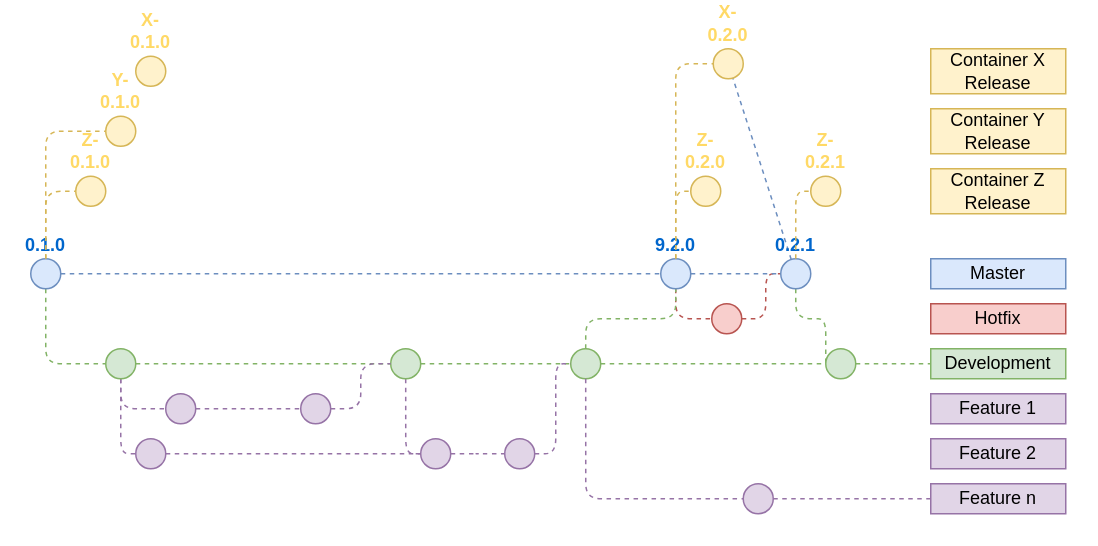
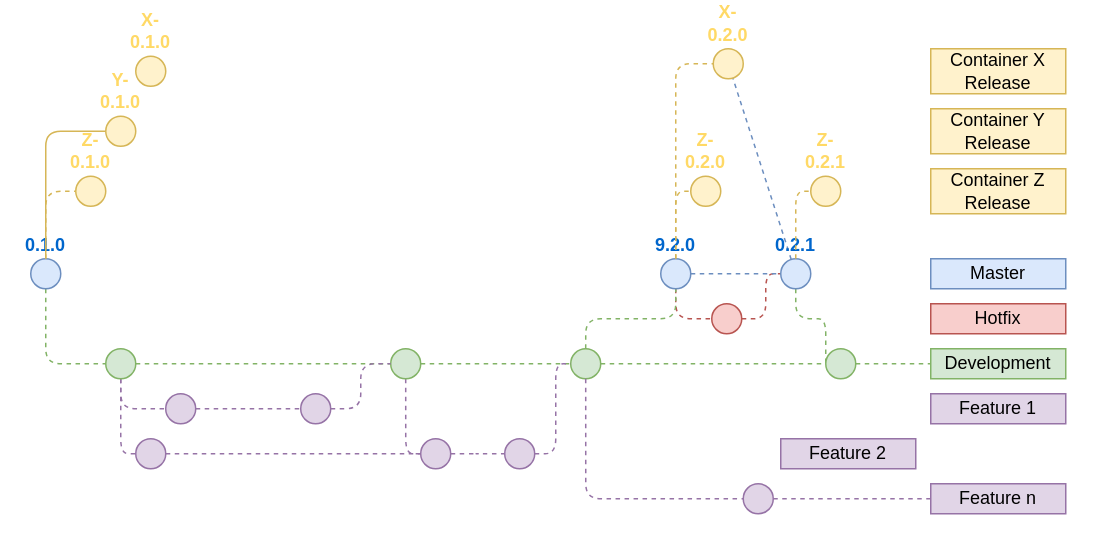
  <mxCell id="0" />
  <mxCell id="1" parent="0" />
  <mxCell id="2" value="" style="endArrow=none;dashed=1;html=1;fillColor=#dae8fc;strokeColor=#6c8ebf;" parent="1" source="9" target="52" edge="1"><mxGeometry width="50" height="50" relative="1" as="geometry"><mxPoint x="-160" y="170" as="sourcePoint" /><mxPoint x="520" y="170" as="targetPoint" /></mxGeometry></mxCell>
  <mxCell id="3" style="edgeStyle=orthogonalEdgeStyle;rounded=1;orthogonalLoop=1;jettySize=auto;html=1;dashed=1;endArrow=none;endFill=0;fillColor=#d5e8d4;strokeColor=#82b366;" parent="1" source="4" target="16" edge="1"><mxGeometry relative="1" as="geometry"><Array as="points"><mxPoint x="30" y="230" /></Array></mxGeometry></mxCell>
  <mxCell id="4" value="0.1.0" style="ellipse;whiteSpace=wrap;html=1;aspect=fixed;fillColor=#dae8fc;strokeColor=#6c8ebf;fontStyle=1;labelPosition=center;verticalLabelPosition=top;align=center;verticalAlign=bottom;fontColor=#0066CC;" parent="1" vertex="1"><mxGeometry x="20" y="160" width="20" height="20" as="geometry" /></mxCell>
  <mxCell id="5" value="Master" style="text;html=1;strokeColor=#6c8ebf;fillColor=#dae8fc;align=center;verticalAlign=middle;whiteSpace=wrap;rounded=0;" parent="1" vertex="1"><mxGeometry x="620" y="160" width="90" height="20" as="geometry" /></mxCell>
  <mxCell id="6" value="" style="endArrow=none;dashed=1;html=1;fillColor=#f8cecc;strokeColor=#b85450;entryX=0;entryY=0.5;entryDx=0;entryDy=0;endFill=0;" parent="1" source="8" target="9" edge="1"><mxGeometry width="50" height="50" relative="1" as="geometry"><mxPoint x="-160" y="250" as="sourcePoint" /><mxPoint x="400" y="222" as="targetPoint" /><Array as="points"><mxPoint x="510" y="200" /><mxPoint x="510" y="170" /></Array></mxGeometry></mxCell>
  <mxCell id="7" style="edgeStyle=orthogonalEdgeStyle;rounded=1;orthogonalLoop=1;jettySize=auto;html=1;dashed=1;endArrow=none;endFill=0;fontSize=12;fontColor=#FFB570;fillColor=#d5e8d4;strokeColor=#82b366;entryX=0;entryY=0.5;entryDx=0;entryDy=0;exitX=0.5;exitY=1;exitDx=0;exitDy=0;" parent="1" source="9" target="38" edge="1"><mxGeometry relative="1" as="geometry"><Array as="points"><mxPoint x="530" y="200" /><mxPoint x="550" y="200" /></Array></mxGeometry></mxCell>
  <mxCell id="8" value="" style="ellipse;whiteSpace=wrap;html=1;aspect=fixed;fillColor=#f8cecc;strokeColor=#b85450;" parent="1" vertex="1"><mxGeometry x="474" y="190" width="20" height="20" as="geometry" /></mxCell>
  <mxCell id="9" value="0.2.1" style="ellipse;whiteSpace=wrap;html=1;aspect=fixed;fillColor=#dae8fc;strokeColor=#6c8ebf;fontStyle=1;labelPosition=center;verticalLabelPosition=top;align=center;verticalAlign=bottom;fontColor=#0066CC;" parent="1" vertex="1"><mxGeometry x="520" y="160" width="20" height="20" as="geometry" /></mxCell>
  <mxCell id="10" value="" style="endArrow=none;dashed=1;html=1;fillColor=#dae8fc;strokeColor=#6c8ebf;" parent="1" source="24" target="9" edge="1"><mxGeometry width="50" height="50" relative="1" as="geometry"><mxPoint x="-150" y="170" as="sourcePoint" /><mxPoint x="500" y="170" as="targetPoint" /></mxGeometry></mxCell>
  <mxCell id="11" style="edgeStyle=orthogonalEdgeStyle;rounded=1;orthogonalLoop=1;jettySize=auto;html=1;fillColor=#f8cecc;strokeColor=#b85450;dashed=1;endArrow=none;endFill=0;" parent="1" source="24" target="8" edge="1"><mxGeometry relative="1" as="geometry"><Array as="points"><mxPoint x="450" y="200" /></Array></mxGeometry></mxCell>
  <mxCell id="12" value="Hotfix" style="text;html=1;strokeColor=#b85450;fillColor=#f8cecc;align=center;verticalAlign=middle;whiteSpace=wrap;rounded=0;" parent="1" vertex="1"><mxGeometry x="620" y="190" width="90" height="20" as="geometry" /></mxCell>
  <mxCell id="13" style="edgeStyle=orthogonalEdgeStyle;rounded=1;orthogonalLoop=1;jettySize=auto;html=1;dashed=1;endArrow=none;endFill=0;fillColor=#d5e8d4;strokeColor=#82b366;" parent="1" source="38" target="17" edge="1"><mxGeometry relative="1" as="geometry"><mxPoint x="500" y="230" as="targetPoint" /></mxGeometry></mxCell>
  <mxCell id="14" style="edgeStyle=orthogonalEdgeStyle;rounded=1;orthogonalLoop=1;jettySize=auto;html=1;dashed=1;endArrow=none;endFill=0;fontSize=10;fontColor=#FFB570;fillColor=#e1d5e7;strokeColor=#9673a6;" parent="1" source="16" target="39" edge="1"><mxGeometry relative="1" as="geometry"><Array as="points"><mxPoint x="80" y="240" /></Array></mxGeometry></mxCell>
  <mxCell id="15" style="edgeStyle=orthogonalEdgeStyle;rounded=1;orthogonalLoop=1;jettySize=auto;html=1;dashed=1;endArrow=none;endFill=0;fontSize=12;fontColor=#FFB570;fillColor=#e1d5e7;strokeColor=#9673a6;" parent="1" source="16" target="29" edge="1"><mxGeometry relative="1" as="geometry"><Array as="points"><mxPoint x="80" y="290" /></Array></mxGeometry></mxCell>
  <mxCell id="16" value="" style="ellipse;whiteSpace=wrap;html=1;aspect=fixed;fillColor=#d5e8d4;strokeColor=#82b366;" parent="1" vertex="1"><mxGeometry x="70" y="220" width="20" height="20" as="geometry" /></mxCell>
  <mxCell id="17" value="Development" style="text;html=1;strokeColor=#82b366;fillColor=#d5e8d4;align=center;verticalAlign=middle;whiteSpace=wrap;rounded=0;" parent="1" vertex="1"><mxGeometry x="620" y="220" width="90" height="20" as="geometry" /></mxCell>
  <mxCell id="18" style="edgeStyle=orthogonalEdgeStyle;rounded=1;orthogonalLoop=1;jettySize=auto;html=1;dashed=1;endArrow=none;endFill=0;fillColor=#d5e8d4;strokeColor=#82b366;" parent="1" source="16" target="20" edge="1"><mxGeometry relative="1" as="geometry"><mxPoint x="170" y="210" as="targetPoint" /><mxPoint x="100" y="230" as="sourcePoint" /></mxGeometry></mxCell>
  <mxCell id="19" style="edgeStyle=orthogonalEdgeStyle;rounded=1;orthogonalLoop=1;jettySize=auto;html=1;dashed=1;endArrow=none;endFill=0;fontSize=12;fontColor=#FFB570;fillColor=#e1d5e7;strokeColor=#9673a6;entryX=0;entryY=0.5;entryDx=0;entryDy=0;" parent="1" source="20" target="31" edge="1"><mxGeometry relative="1" as="geometry"><Array as="points"><mxPoint x="270" y="290" /></Array></mxGeometry></mxCell>
  <mxCell id="20" value="" style="ellipse;whiteSpace=wrap;html=1;aspect=fixed;fillColor=#d5e8d4;strokeColor=#82b366;" parent="1" vertex="1"><mxGeometry x="259.97" y="220" width="20" height="20" as="geometry" /></mxCell>
  <mxCell id="21" style="edgeStyle=orthogonalEdgeStyle;rounded=1;orthogonalLoop=1;jettySize=auto;html=1;dashed=1;endArrow=none;endFill=0;fontSize=10;fontColor=#FFB570;fillColor=#d5e8d4;strokeColor=#82b366;entryX=0.5;entryY=1;entryDx=0;entryDy=0;" parent="1" source="22" target="24" edge="1"><mxGeometry relative="1" as="geometry"><Array as="points"><mxPoint x="390" y="200" /><mxPoint x="450" y="200" /></Array><mxPoint x="214.66" y="230" as="targetPoint" /></mxGeometry></mxCell>
  <mxCell id="22" value="" style="ellipse;whiteSpace=wrap;html=1;aspect=fixed;fillColor=#d5e8d4;strokeColor=#82b366;" parent="1" vertex="1"><mxGeometry x="379.97" y="220" width="20" height="20" as="geometry" /></mxCell>
  <mxCell id="23" style="edgeStyle=orthogonalEdgeStyle;rounded=1;orthogonalLoop=1;jettySize=auto;html=1;dashed=1;endArrow=none;endFill=0;fillColor=#d5e8d4;strokeColor=#82b366;" parent="1" source="20" target="22" edge="1"><mxGeometry relative="1" as="geometry"><mxPoint x="670" y="230" as="targetPoint" /><mxPoint x="360" y="230" as="sourcePoint" /></mxGeometry></mxCell>
  <mxCell id="24" value="9.2.0" style="ellipse;whiteSpace=wrap;html=1;aspect=fixed;fillColor=#dae8fc;strokeColor=#6c8ebf;fontStyle=1;labelPosition=center;verticalLabelPosition=top;align=center;verticalAlign=bottom;fontColor=#0066CC;" parent="1" vertex="1"><mxGeometry x="440" y="160" width="20" height="20" as="geometry" /></mxCell>
- <mxCell id="25" value="" style="endArrow=none;dashed=1;html=1;fillColor=#dae8fc;strokeColor=#6c8ebf;" parent="1" source="4" target="24" edge="1"><mxGeometry width="50" height="50" relative="1" as="geometry"><mxPoint x="-150" y="170" as="sourcePoint" /><mxPoint x="490" y="170" as="targetPoint" /><Array as="points" /></mxGeometry></mxCell>
  <mxCell id="26" style="edgeStyle=orthogonalEdgeStyle;rounded=1;orthogonalLoop=1;jettySize=auto;html=1;dashed=1;endArrow=none;endFill=0;fontSize=10;fontColor=#FFB570;fillColor=#e1d5e7;strokeColor=#9673a6;" parent="1" source="39" target="28" edge="1"><mxGeometry relative="1" as="geometry" /></mxCell>
  <mxCell id="27" style="edgeStyle=orthogonalEdgeStyle;rounded=1;orthogonalLoop=1;jettySize=auto;html=1;dashed=1;endArrow=none;endFill=0;fontSize=10;fontColor=#FFB570;fillColor=#e1d5e7;strokeColor=#9673a6;entryX=0;entryY=0.5;entryDx=0;entryDy=0;" parent="1" source="28" target="20" edge="1"><mxGeometry relative="1" as="geometry"><Array as="points"><mxPoint x="240" y="260" /><mxPoint x="240" y="230" /></Array></mxGeometry></mxCell>
  <mxCell id="28" value="" style="ellipse;whiteSpace=wrap;html=1;aspect=fixed;fontSize=10;fillColor=#e1d5e7;strokeColor=#9673a6;" parent="1" vertex="1"><mxGeometry x="199.97" y="250" width="20" height="20" as="geometry" /></mxCell>
  <mxCell id="29" value="" style="ellipse;whiteSpace=wrap;html=1;aspect=fixed;fontSize=10;fillColor=#e1d5e7;strokeColor=#9673a6;" parent="1" vertex="1"><mxGeometry x="90" y="280" width="20" height="20" as="geometry" /></mxCell>
  <mxCell id="30" style="edgeStyle=orthogonalEdgeStyle;rounded=1;orthogonalLoop=1;jettySize=auto;html=1;dashed=1;endArrow=none;endFill=0;fontSize=12;fontColor=#FFB570;fillColor=#e1d5e7;strokeColor=#9673a6;" parent="1" source="31" target="33" edge="1"><mxGeometry relative="1" as="geometry" /></mxCell>
  <mxCell id="31" value="" style="ellipse;whiteSpace=wrap;html=1;aspect=fixed;fontSize=10;fillColor=#e1d5e7;strokeColor=#9673a6;" parent="1" vertex="1"><mxGeometry x="279.97" y="280" width="20" height="20" as="geometry" /></mxCell>
  <mxCell id="32" style="edgeStyle=orthogonalEdgeStyle;rounded=1;orthogonalLoop=1;jettySize=auto;html=1;dashed=1;endArrow=none;endFill=0;fontSize=12;fontColor=#FFB570;fillColor=#e1d5e7;strokeColor=#9673a6;entryX=0;entryY=0.5;entryDx=0;entryDy=0;" parent="1" source="33" target="22" edge="1"><mxGeometry relative="1" as="geometry"><mxPoint x="390" y="240" as="targetPoint" /><Array as="points"><mxPoint x="370" y="290" /><mxPoint x="370" y="230" /></Array></mxGeometry></mxCell>
  <mxCell id="33" value="" style="ellipse;whiteSpace=wrap;html=1;aspect=fixed;fontSize=10;fillColor=#e1d5e7;strokeColor=#9673a6;" parent="1" vertex="1"><mxGeometry x="335.97" y="280" width="20" height="20" as="geometry" /></mxCell>
  <mxCell id="34" style="edgeStyle=orthogonalEdgeStyle;rounded=1;orthogonalLoop=1;jettySize=auto;html=1;dashed=1;endArrow=none;endFill=0;fillColor=#d5e8d4;strokeColor=#82b366;entryX=0;entryY=0.5;entryDx=0;entryDy=0;" parent="1" source="22" target="38" edge="1"><mxGeometry relative="1" as="geometry"><mxPoint x="464.97" y="230" as="targetPoint" /><mxPoint x="260" y="210" as="sourcePoint" /></mxGeometry></mxCell>
  <mxCell id="35" value="Feature 1" style="text;html=1;strokeColor=#9673a6;fillColor=#e1d5e7;align=center;verticalAlign=middle;whiteSpace=wrap;rounded=0;" parent="1" vertex="1"><mxGeometry x="620" y="250" width="90" height="20" as="geometry" /></mxCell>
- <mxCell id="36" value="Feature 2" style="text;html=1;strokeColor=#9673a6;fillColor=#e1d5e7;align=center;verticalAlign=middle;whiteSpace=wrap;rounded=0;" parent="1" vertex="1"><mxGeometry x="620" y="280" width="90" height="20" as="geometry" /></mxCell>
+ <mxCell id="36" value="Feature 2" style="text;html=1;strokeColor=#9673a6;fillColor=#e1d5e7;align=center;verticalAlign=middle;whiteSpace=wrap;rounded=0;" parent="1" vertex="1"><mxGeometry x="520" y="280" width="90" height="20" as="geometry" /></mxCell>
  <mxCell id="37" style="edgeStyle=orthogonalEdgeStyle;rounded=1;orthogonalLoop=1;jettySize=auto;html=1;dashed=1;endArrow=none;endFill=0;fontSize=12;fontColor=#FFB570;fillColor=#e1d5e7;strokeColor=#9673a6;" parent="1" source="29" target="31" edge="1"><mxGeometry relative="1" as="geometry"><mxPoint x="149.97" y="310" as="sourcePoint" /><mxPoint x="199.97" y="310" as="targetPoint" /></mxGeometry></mxCell>
  <mxCell id="38" value="" style="ellipse;whiteSpace=wrap;html=1;aspect=fixed;fontSize=12;fillColor=#d5e8d4;strokeColor=#82b366;" parent="1" vertex="1"><mxGeometry x="550" y="220" width="20" height="20" as="geometry" /></mxCell>
  <mxCell id="39" value="" style="ellipse;whiteSpace=wrap;html=1;aspect=fixed;fontSize=10;fillColor=#e1d5e7;strokeColor=#9673a6;" parent="1" vertex="1"><mxGeometry x="109.97" y="250" width="20" height="20" as="geometry" /></mxCell>
  <mxCell id="40" value="Feature n" style="text;html=1;strokeColor=#9673a6;fillColor=#e1d5e7;align=center;verticalAlign=middle;whiteSpace=wrap;rounded=0;" vertex="1" parent="1"><mxGeometry x="620" y="310" width="90" height="20" as="geometry" /></mxCell>
  <mxCell id="41" style="edgeStyle=orthogonalEdgeStyle;rounded=1;orthogonalLoop=1;jettySize=auto;html=1;dashed=1;endArrow=none;endFill=0;fontSize=12;fontColor=#FFB570;fillColor=#e1d5e7;strokeColor=#9673a6;" edge="1" parent="1" source="42" target="40"><mxGeometry relative="1" as="geometry" /></mxCell>
  <mxCell id="42" value="" style="ellipse;whiteSpace=wrap;html=1;aspect=fixed;fontSize=12;fillColor=#e1d5e7;strokeColor=#9673a6;" vertex="1" parent="1"><mxGeometry x="495" y="310" width="20" height="20" as="geometry" /></mxCell>
  <mxCell id="43" style="edgeStyle=orthogonalEdgeStyle;rounded=1;orthogonalLoop=1;jettySize=auto;html=1;dashed=1;endArrow=none;endFill=0;fillColor=#e1d5e7;strokeColor=#9673a6;entryX=0;entryY=0.5;entryDx=0;entryDy=0;exitX=0.5;exitY=1;exitDx=0;exitDy=0;" edge="1" parent="1" source="22" target="42"><mxGeometry relative="1" as="geometry"><mxPoint x="560" y="240" as="targetPoint" /><mxPoint x="219.97" y="240" as="sourcePoint" /><Array as="points"><mxPoint x="390" y="320" /></Array></mxGeometry></mxCell>
  <mxCell id="44" value="Container Z Release" style="text;html=1;strokeColor=#d6b656;fillColor=#fff2cc;align=center;verticalAlign=middle;whiteSpace=wrap;rounded=0;" vertex="1" parent="1"><mxGeometry x="620" y="100" width="90" height="30" as="geometry" /></mxCell>
  <mxCell id="45" value="Container Y Release" style="text;html=1;strokeColor=#d6b656;fillColor=#fff2cc;align=center;verticalAlign=middle;whiteSpace=wrap;rounded=0;" vertex="1" parent="1"><mxGeometry x="620" y="60" width="90" height="30" as="geometry" /></mxCell>
  <mxCell id="46" value="Container X Release" style="text;html=1;strokeColor=#d6b656;fillColor=#fff2cc;align=center;verticalAlign=middle;whiteSpace=wrap;rounded=0;" vertex="1" parent="1"><mxGeometry x="620" y="20" width="90" height="30" as="geometry" /></mxCell>
  <mxCell id="47" value="" style="endArrow=none;dashed=1;html=1;fillColor=#fff2cc;strokeColor=#d6b656;" edge="1" parent="1"><mxGeometry width="50" height="50" relative="1" as="geometry"><mxPoint x="450" y="160" as="sourcePoint" /><mxPoint x="460" y="115" as="targetPoint" /><Array as="points"><mxPoint x="450" y="115" /></Array></mxGeometry></mxCell>
  <mxCell id="48" value="" style="endArrow=none;dashed=1;html=1;fillColor=#fff2cc;strokeColor=#d6b656;entryX=0;entryY=0.5;entryDx=0;entryDy=0;" edge="1" parent="1" target="52"><mxGeometry width="50" height="50" relative="1" as="geometry"><mxPoint x="450" y="160" as="sourcePoint" /><mxPoint x="460" y="30" as="targetPoint" /><Array as="points"><mxPoint x="450" y="30" /></Array></mxGeometry></mxCell>
  <mxCell id="49" value="" style="endArrow=none;dashed=1;html=1;fillColor=#fff2cc;strokeColor=#d6b656;entryX=0;entryY=0.5;entryDx=0;entryDy=0;" edge="1" parent="1"><mxGeometry width="50" height="50" relative="1" as="geometry"><mxPoint x="530" y="160" as="sourcePoint" /><mxPoint x="540" y="115" as="targetPoint" /><Array as="points"><mxPoint x="530" y="115" /></Array></mxGeometry></mxCell>
  <mxCell id="50" value="Z-0.2.0" style="ellipse;whiteSpace=wrap;html=1;aspect=fixed;fillColor=#fff2cc;strokeColor=#d6b656;fontStyle=1;labelPosition=center;verticalLabelPosition=top;align=center;verticalAlign=bottom;fontColor=#FFD966;" vertex="1" parent="1"><mxGeometry x="460" y="105" width="20" height="20" as="geometry" /></mxCell>
  <mxCell id="51" value="X-0.1.0" style="ellipse;whiteSpace=wrap;html=1;aspect=fixed;fillColor=#fff2cc;strokeColor=#d6b656;fontStyle=1;labelPosition=center;verticalLabelPosition=top;align=center;verticalAlign=bottom;fontColor=#FFD966;" vertex="1" parent="1"><mxGeometry x="90" y="25" width="20" height="20" as="geometry" /></mxCell>
  <mxCell id="52" value="X-0.2.0" style="ellipse;whiteSpace=wrap;html=1;aspect=fixed;fillColor=#fff2cc;strokeColor=#d6b656;fontStyle=1;labelPosition=center;verticalLabelPosition=top;align=center;verticalAlign=bottom;fontColor=#FFD966;" vertex="1" parent="1"><mxGeometry x="475" y="20" width="20" height="20" as="geometry" /></mxCell>
  <mxCell id="53" value="Z-0.2.1" style="ellipse;whiteSpace=wrap;html=1;aspect=fixed;fillColor=#fff2cc;strokeColor=#d6b656;fontStyle=1;labelPosition=center;verticalLabelPosition=top;align=center;verticalAlign=bottom;fontColor=#FFD966;" vertex="1" parent="1"><mxGeometry x="540" y="105" width="20" height="20" as="geometry" /></mxCell>
  <mxCell id="54" value="Y-0.1.0" style="ellipse;whiteSpace=wrap;html=1;aspect=fixed;fillColor=#fff2cc;strokeColor=#d6b656;fontStyle=1;labelPosition=center;verticalLabelPosition=top;align=center;verticalAlign=bottom;fontColor=#FFD966;" vertex="1" parent="1"><mxGeometry x="70" y="65" width="20" height="20" as="geometry" /></mxCell>
  <mxCell id="55" value="Z-0.1.0" style="ellipse;whiteSpace=wrap;html=1;aspect=fixed;fillColor=#fff2cc;strokeColor=#d6b656;fontStyle=1;labelPosition=center;verticalLabelPosition=top;align=center;verticalAlign=bottom;fontColor=#FFD966;" vertex="1" parent="1"><mxGeometry x="50" y="105" width="20" height="20" as="geometry" /></mxCell>
- <mxCell id="56" value="" style="endArrow=none;dashed=1;html=1;fillColor=#fff2cc;strokeColor=#d6b656;entryX=0;entryY=0.5;entryDx=0;entryDy=0;exitX=0.5;exitY=0;exitDx=0;exitDy=0;" edge="1" parent="1" source="4" target="54"><mxGeometry width="50" height="50" relative="1" as="geometry"><mxPoint x="40" y="170" as="sourcePoint" /><mxPoint x="80" y="5" as="targetPoint" /><Array as="points"><mxPoint x="30" y="75" /></Array></mxGeometry></mxCell>
+ <mxCell id="56" value="" style="endArrow=none;dashed=0;html=1;fillColor=#fff2cc;strokeColor=#d6b656;entryX=0;entryY=0.5;entryDx=0;entryDy=0;exitX=0.5;exitY=0;exitDx=0;exitDy=0;" edge="1" parent="1" source="4" target="54"><mxGeometry width="50" height="50" relative="1" as="geometry"><mxPoint x="40" y="170" as="sourcePoint" /><mxPoint x="80" y="5" as="targetPoint" /><Array as="points"><mxPoint x="30" y="75" /></Array></mxGeometry></mxCell>
  <mxCell id="57" value="" style="endArrow=none;dashed=1;html=1;fillColor=#fff2cc;strokeColor=#d6b656;exitX=0.5;exitY=0;exitDx=0;exitDy=0;entryX=0;entryY=0.5;entryDx=0;entryDy=0;" edge="1" parent="1" source="4" target="55"><mxGeometry width="50" height="50" relative="1" as="geometry"><mxPoint x="50" y="180" as="sourcePoint" /><mxPoint x="90" y="15" as="targetPoint" /><Array as="points"><mxPoint x="30" y="115" /></Array></mxGeometry></mxCell>
